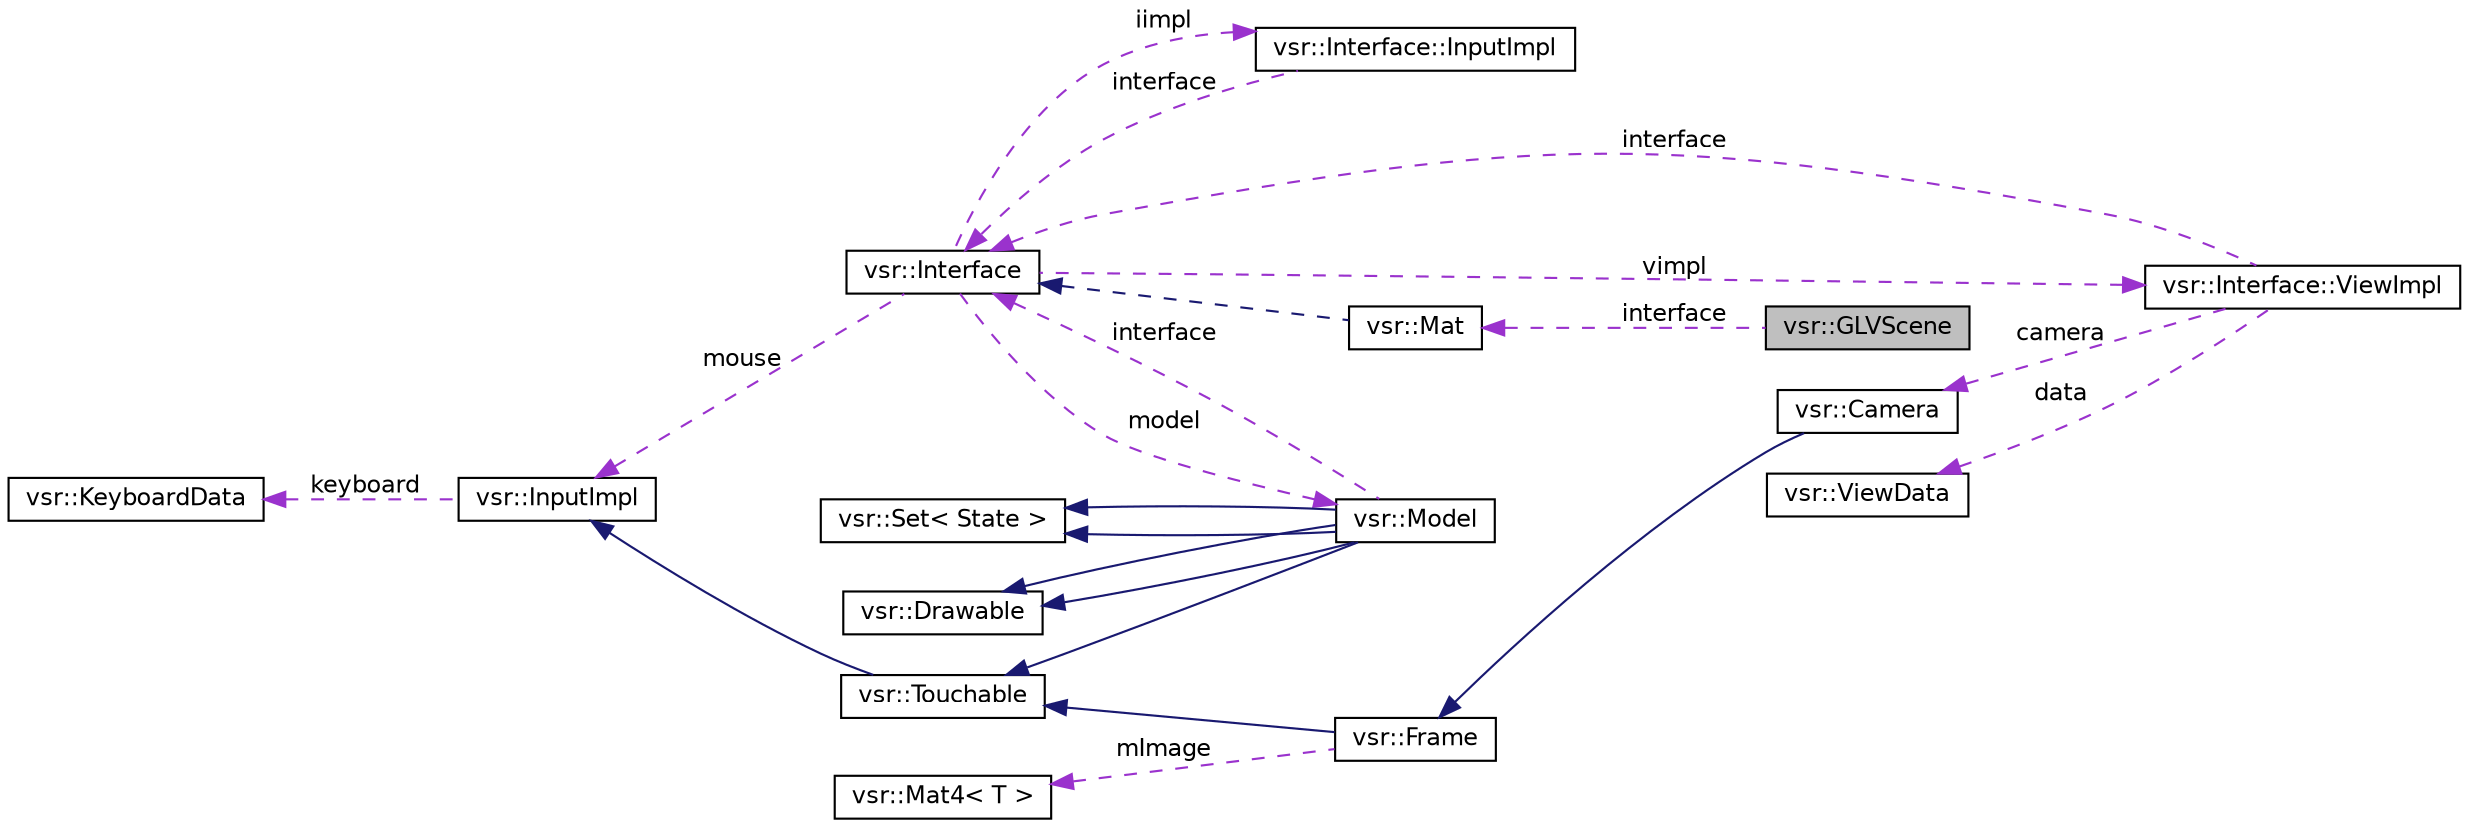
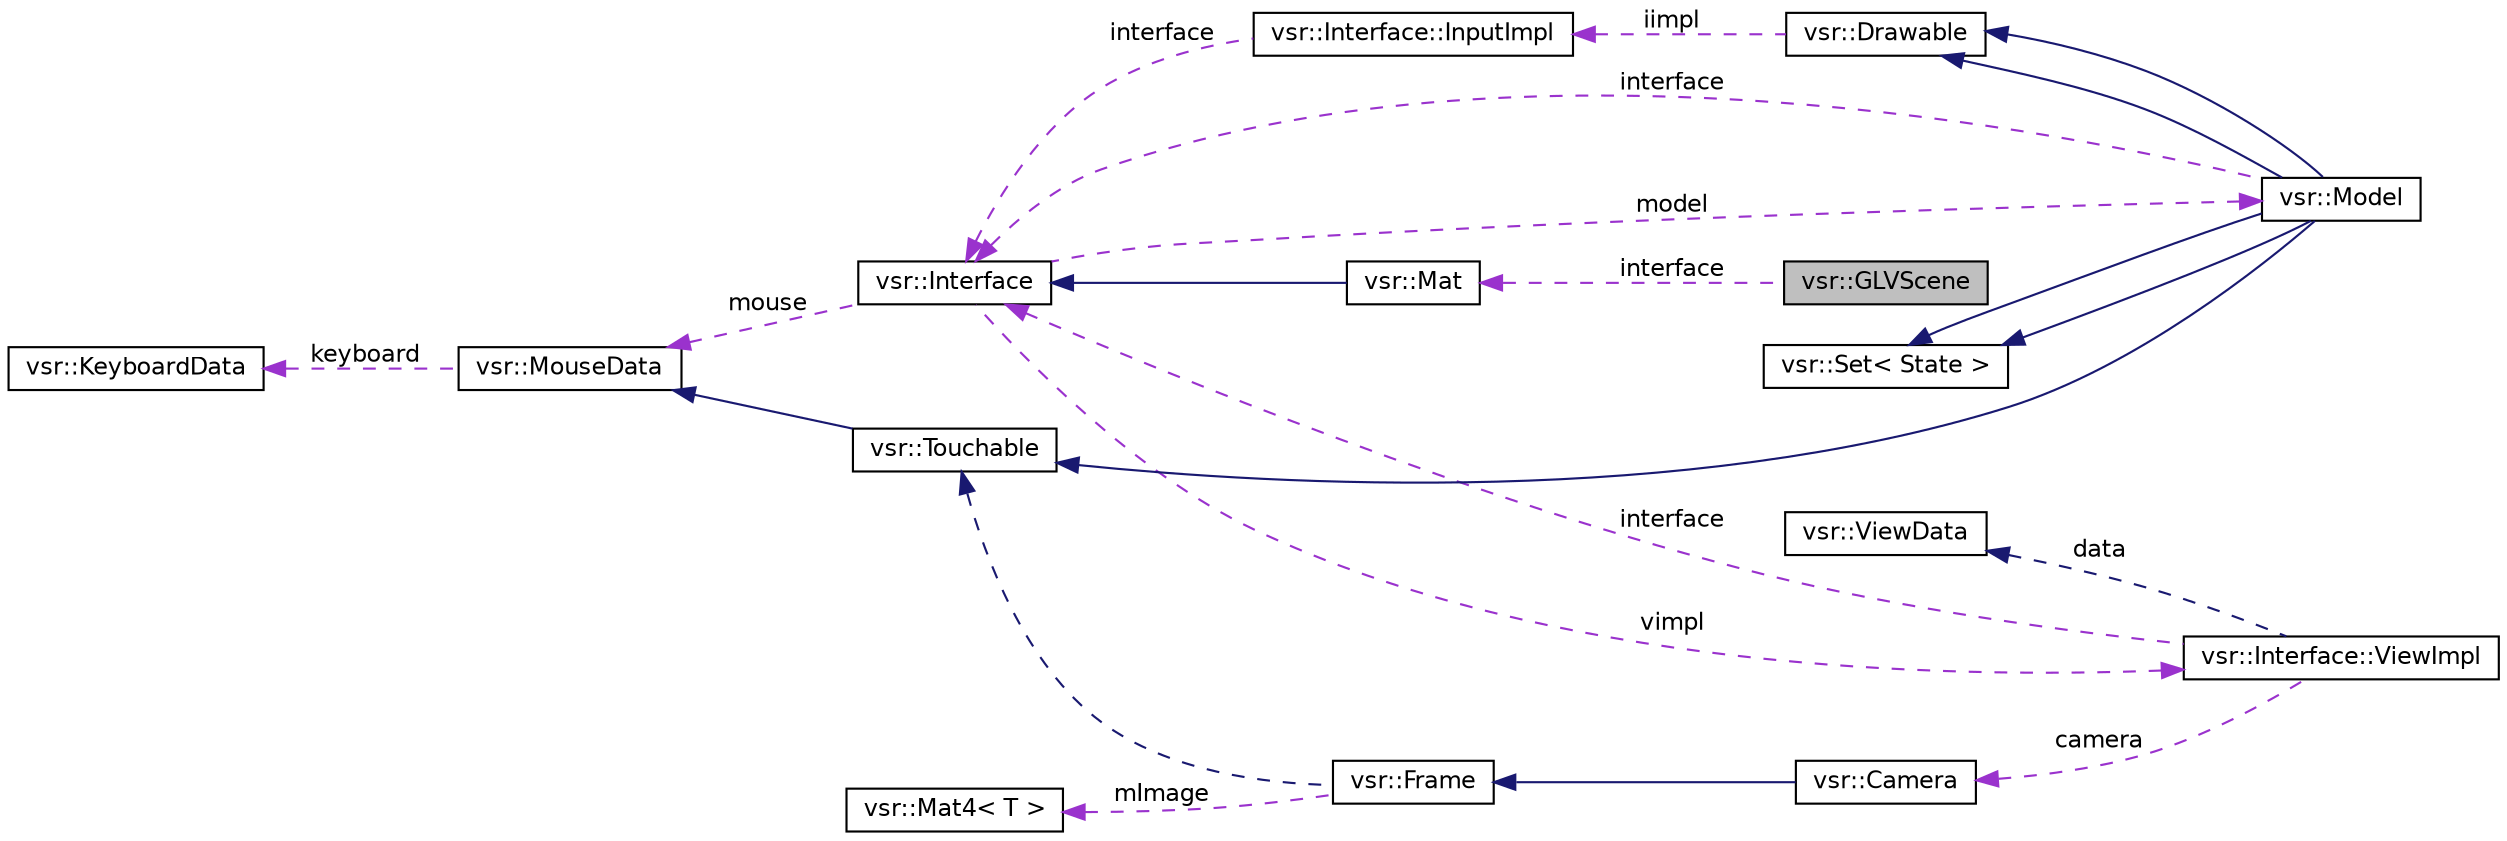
  digraph {
    rankdir=LR
    node [color=black fillcolor=white fontname=Helvetica fontsize=11 shape=record style=filled]
    edge [color=darkorchid3 dir=back fontname=Helvetica fontsize=11 labelfontname=Helvetica labelfontsize=11 style=dashed]
    n1 [fillcolor=grey75 fontcolor=black height=0.2 label="vsr::GLVScene" width=0.4]
    n2 [height=0.2 label="vsr::Mat" width=0.4]
    n3 [height=0.2 label="vsr::Interface" width=0.4]
    n4 [height=0.2 label="vsr::Interface::InputImpl" width=0.4]
    n5 [height=0.2 label="vsr::Model" width=0.4]
    n6 [height=0.2 label="vsr::Interface::ViewImpl" width=0.4]
-   n7 [height=0.2 label="vsr::InputImpl" width=0.4]
+   n7 [height=0.2 label="vsr::MouseData" width=0.4]
    n8 [height=0.2 label="vsr::Touchable" width=0.4]
    n9 [height=0.2 label="vsr::KeyboardData" width=0.4]
    n10 [height=0.2 label="vsr::Set\< State \>" width=0.4]
    n11 [height=0.2 label="vsr::Drawable" width=0.4]
    n12 [height=0.2 label="vsr::Frame" width=0.4]
    n13 [height=0.2 label="vsr::Camera" width=0.4]
    n14 [height=0.2 label="vsr::Mat4\< T \>" width=0.4]
    n15 [height=0.2 label="vsr::ViewData" width=0.4]
    n2 -> n1 [label=" interface"]
-   n3 -> n2 [color=midnightblue]
+   n3 -> n2 [color=midnightblue style=solid]
    n3 -> n4 [label=" interface"]
    n3 -> n5 [label=" interface"]
    n3 -> n6 [label=" interface"]
-   n4 -> n3 [label=" iimpl"]
+   n4 -> n11 [label=" iimpl"]
    n5 -> n3 [label=" model"]
    n6 -> n3 [label=" vimpl"]
    n7 -> n3 [label=" mouse"]
    n7 -> n8 [color=midnightblue style=solid]
    n8 -> n5 [color=midnightblue style=solid]
-   n8 -> n12 [color=midnightblue style=solid]
+   n8 -> n12 [color=midnightblue]
    n9 -> n7 [label=" keyboard"]
    n10 -> n5 [color=midnightblue style=solid]
    n10 -> n5 [color=midnightblue style=solid]
    n11 -> n5 [color=midnightblue style=solid]
    n11 -> n5 [color=midnightblue style=solid]
    n12 -> n13 [color=midnightblue style=solid]
    n13 -> n6 [label=" camera"]
    n14 -> n12 [label=" mImage"]
-   n15 -> n6 [label=" data"]
+   n15 -> n6 [color=midnightblue label=" data"]
  }
